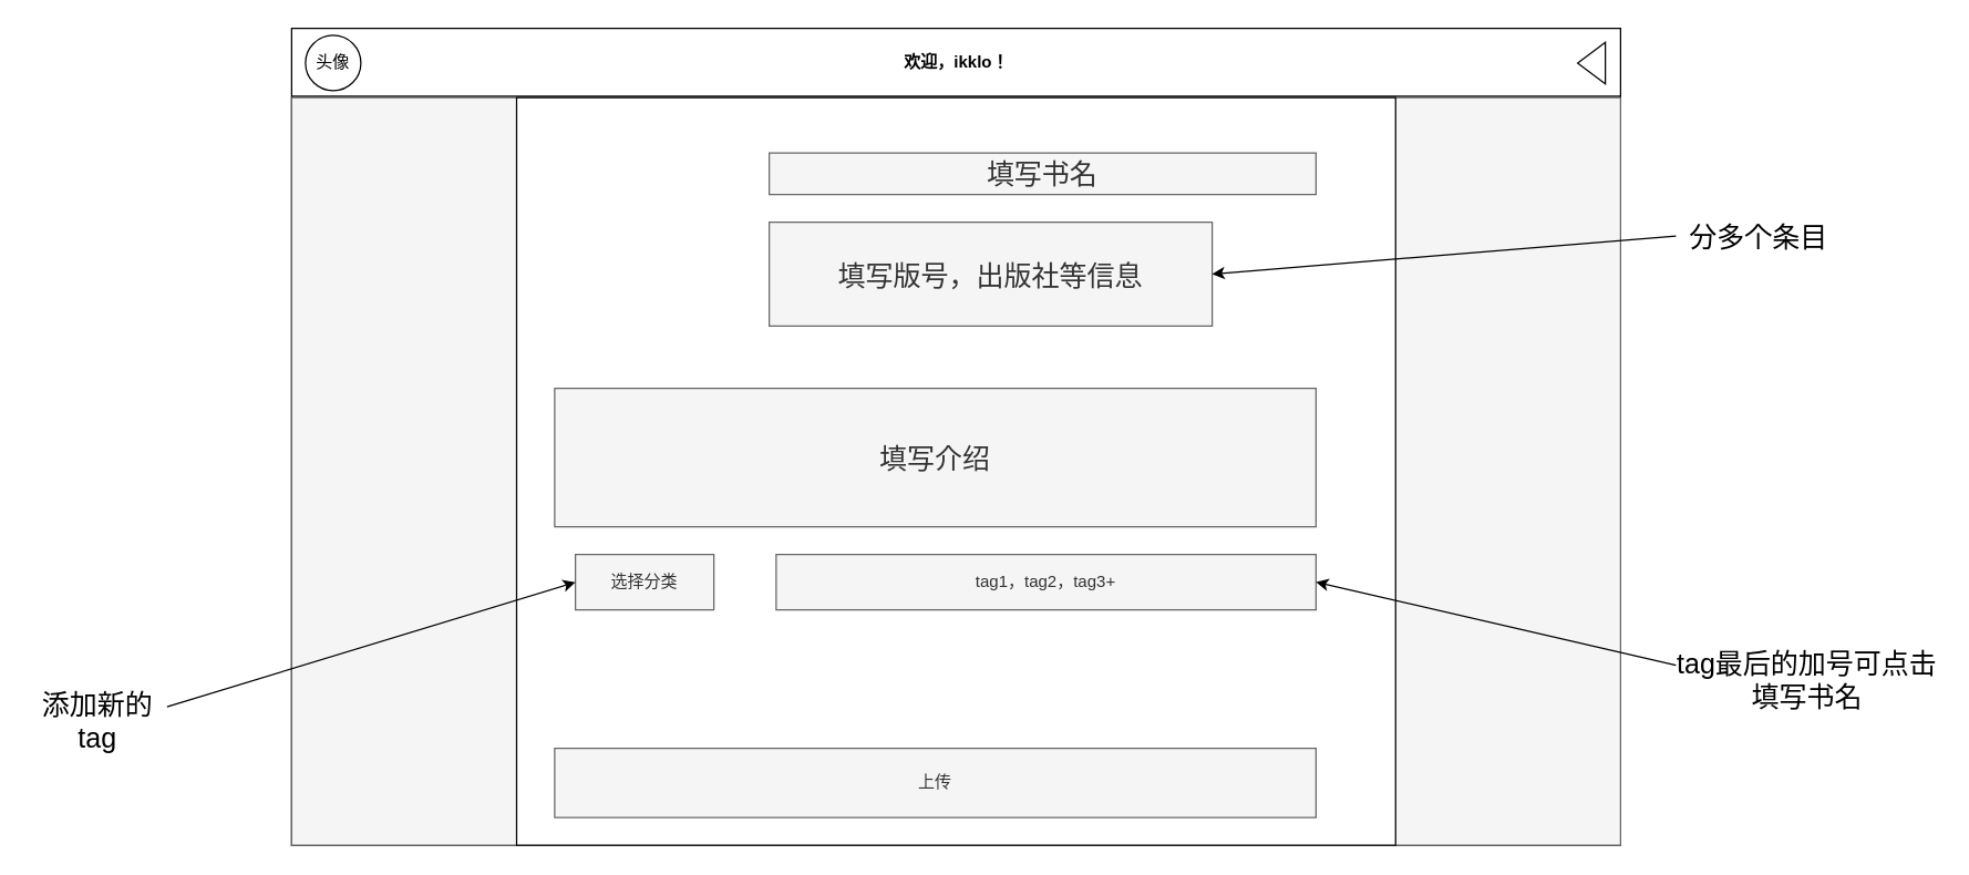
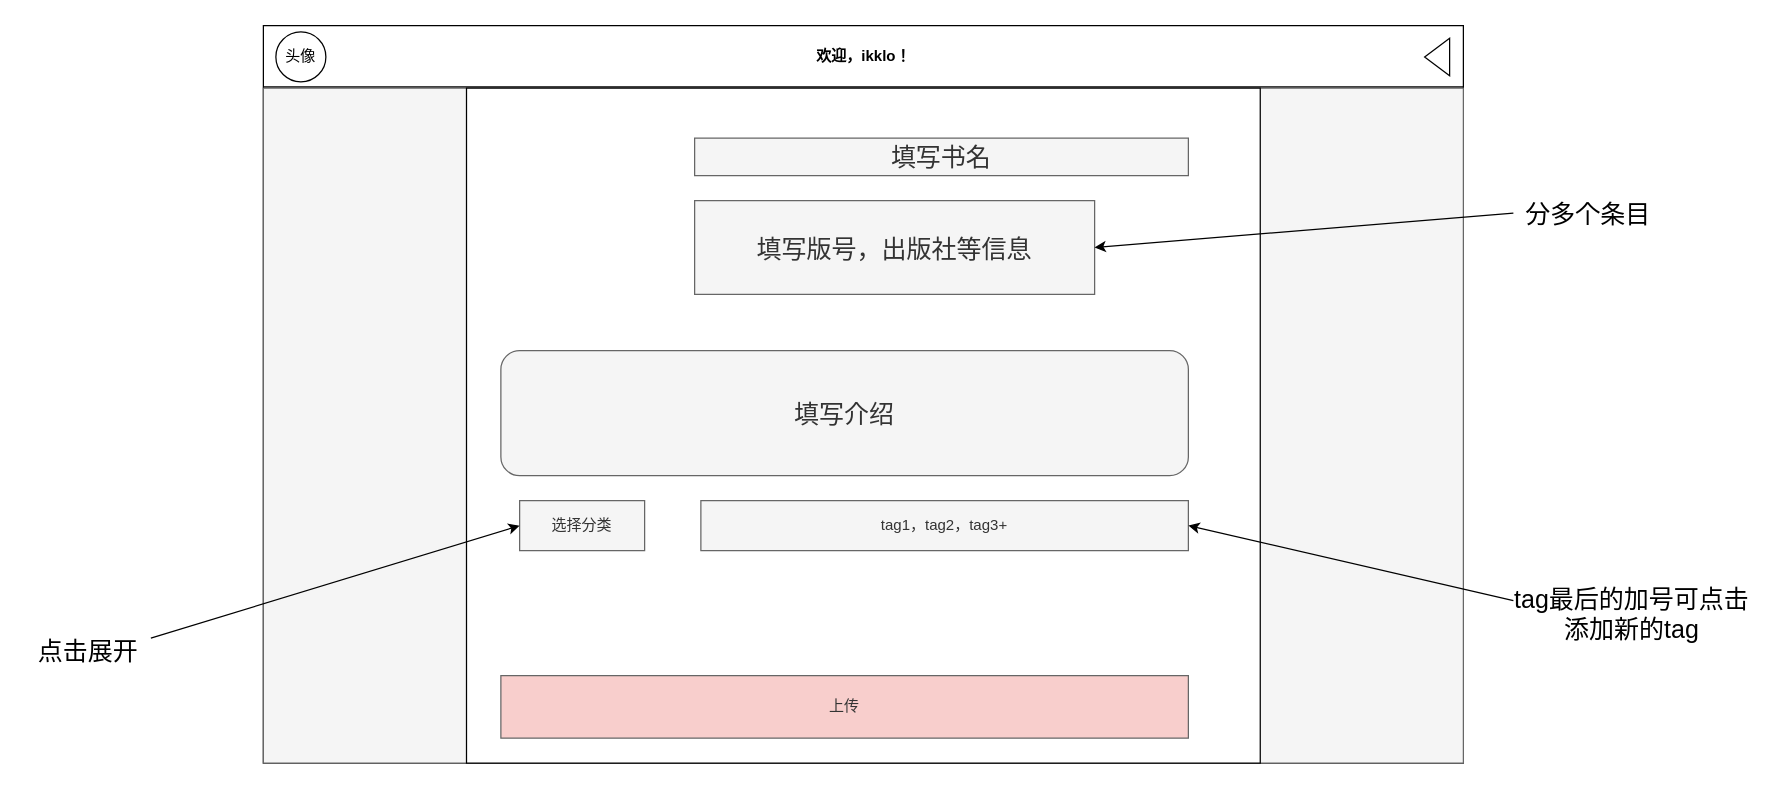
  <mxCell id="0" />
  <mxCell id="1" parent="0" />
  <mxCell id="2" value="" style="rounded=0;whiteSpace=wrap;html=1;" parent="1" vertex="1"><mxGeometry x="210" y="20" width="960" height="590" as="geometry" /></mxCell>
  <mxCell id="3" value="" style="rounded=0;whiteSpace=wrap;html=1;fillColor=#f5f5f5;fontColor=#333333;strokeColor=#666666;" parent="1" vertex="1"><mxGeometry x="210" y="70" width="960" height="540" as="geometry" /></mxCell>
  <mxCell id="4" value="" style="line;strokeWidth=1;fillColor=none;align=left;verticalAlign=middle;spacingTop=-1;spacingLeft=3;spacingRight=3;rotatable=0;labelPosition=right;points=[];portConstraint=eastwest;strokeColor=inherit;" parent="1" vertex="1"><mxGeometry x="210" y="65" width="960" height="8" as="geometry" /></mxCell>
  <mxCell id="5" value="欢迎，ikklo！" style="text;align=center;fontStyle=1;verticalAlign=middle;spacingLeft=3;spacingRight=3;strokeColor=none;rotatable=0;points=[[0,0.5],[1,0.5]];portConstraint=eastwest;html=1;" parent="1" vertex="1"><mxGeometry x="645" y="30" width="90" height="30" as="geometry" /></mxCell>
  <mxCell id="6" value="头像" style="ellipse;whiteSpace=wrap;html=1;aspect=fixed;" parent="1" vertex="1"><mxGeometry x="220" y="25" width="40" height="40" as="geometry" /></mxCell>
  <mxCell id="7" value="" style="triangle;whiteSpace=wrap;html=1;rotation=-180;" parent="1" vertex="1"><mxGeometry x="1139" y="30" width="20" height="30" as="geometry" /></mxCell>
  <mxCell id="8" value="" style="rounded=0;whiteSpace=wrap;html=1;" vertex="1" parent="1"><mxGeometry x="372.5" y="70" width="635" height="540" as="geometry" /></mxCell>
  <mxCell id="9" value="填写书名" style="text;html=1;align=center;verticalAlign=middle;whiteSpace=wrap;rounded=0;fontSize=20;strokeColor=#666666;fillColor=#f5f5f5;fontColor=#333333;" vertex="1" parent="1"><mxGeometry x="555" y="110" width="395" height="30" as="geometry" /></mxCell>
  <mxCell id="10" value="填写版号，出版社等信息" style="rounded=0;whiteSpace=wrap;html=1;fillColor=#f5f5f5;fontColor=#333333;strokeColor=#666666;fontSize=20;" vertex="1" parent="1"><mxGeometry x="555" y="160" width="320" height="75" as="geometry" /></mxCell>
  <mxCell id="11" value="" style="endArrow=classic;html=1;rounded=0;entryX=1;entryY=0.5;entryDx=0;entryDy=0;" edge="1" parent="1" target="10"><mxGeometry width="50" height="50" relative="1" as="geometry"><mxPoint x="1210" y="170" as="sourcePoint" /><mxPoint x="1320" y="250" as="targetPoint" /></mxGeometry></mxCell>
  <mxCell id="12" value="分多个条目" style="text;html=1;align=center;verticalAlign=middle;whiteSpace=wrap;rounded=0;fontSize=20;" vertex="1" parent="1"><mxGeometry x="1200" y="140" width="140" height="60" as="geometry" /></mxCell>
- <mxCell id="13" value="填写介绍" style="rounded=0;whiteSpace=wrap;html=1;fontSize=20;fillColor=#f5f5f5;fontColor=#333333;strokeColor=#666666;" vertex="1" parent="1"><mxGeometry x="400" y="280" width="550" height="100" as="geometry" /></mxCell>
+ <mxCell id="13" value="填写介绍" style="whiteSpace=wrap;html=1;fontSize=20;fillColor=#f5f5f5;fontColor=#333333;strokeColor=#666666;rounded=1;" vertex="1" parent="1"><mxGeometry x="400" y="280" width="550" height="100" as="geometry" /></mxCell>
  <mxCell id="14" value="选择分类" style="rounded=0;whiteSpace=wrap;html=1;fillColor=#f5f5f5;fontColor=#333333;strokeColor=#666666;" vertex="1" parent="1"><mxGeometry x="415" y="400" width="100" height="40" as="geometry" /></mxCell>
  <mxCell id="15" value="tag1，tag2，tag3+" style="text;html=1;align=center;verticalAlign=middle;whiteSpace=wrap;rounded=0;fillColor=#f5f5f5;fontColor=#333333;strokeColor=#666666;" vertex="1" parent="1"><mxGeometry x="560" y="400" width="390" height="40" as="geometry" /></mxCell>
  <mxCell id="16" value="" style="endArrow=classic;html=1;rounded=0;entryX=1;entryY=0.5;entryDx=0;entryDy=0;" edge="1" parent="1" target="15"><mxGeometry width="50" height="50" relative="1" as="geometry"><mxPoint x="1210" y="480" as="sourcePoint" /><mxPoint x="1230" y="480" as="targetPoint" /></mxGeometry></mxCell>
- <mxCell id="17" value="上传" style="rounded=0;whiteSpace=wrap;html=1;fillColor=#f5f5f5;fontColor=#333333;strokeColor=#666666;" vertex="1" parent="1"><mxGeometry x="400" y="540" width="550" height="50" as="geometry" /></mxCell>
- <mxCell id="18" value="tag最后的加号可点击&lt;div&gt;填写书名&lt;/div&gt;" style="text;html=1;align=center;verticalAlign=middle;whiteSpace=wrap;rounded=0;fontSize=20;" vertex="1" parent="1"><mxGeometry x="1210" y="450" width="190" height="80" as="geometry" /></mxCell>
+ <mxCell id="17" value="上传" style="rounded=0;whiteSpace=wrap;html=1;fillColor=#f8cecc;fontColor=#333333;strokeColor=#666666;" vertex="1" parent="1"><mxGeometry x="400" y="540" width="550" height="50" as="geometry" /></mxCell>
+ <mxCell id="18" value="tag最后的加号可点击&lt;div&gt;添加新的tag&lt;/div&gt;" style="text;html=1;align=center;verticalAlign=middle;whiteSpace=wrap;rounded=0;fontSize=20;" vertex="1" parent="1"><mxGeometry x="1210" y="450" width="190" height="80" as="geometry" /></mxCell>
  <mxCell id="19" value="" style="endArrow=classic;html=1;rounded=0;entryX=0;entryY=0.5;entryDx=0;entryDy=0;" edge="1" parent="1" target="14"><mxGeometry width="50" height="50" relative="1" as="geometry"><mxPoint x="120" y="510" as="sourcePoint" /><mxPoint x="100" y="470" as="targetPoint" /></mxGeometry></mxCell>
- <mxCell id="20" value="添加新的tag" style="text;html=1;align=center;verticalAlign=middle;whiteSpace=wrap;rounded=0;fontSize=20;" vertex="1" parent="1"><mxGeometry x="20" y="490" width="100" height="59" as="geometry" /></mxCell>
+ <mxCell id="20" value="点击展开" style="text;html=1;align=center;verticalAlign=middle;whiteSpace=wrap;rounded=0;fontSize=20;" vertex="1" parent="1"><mxGeometry x="20" y="490" width="100" height="59" as="geometry" /></mxCell>
